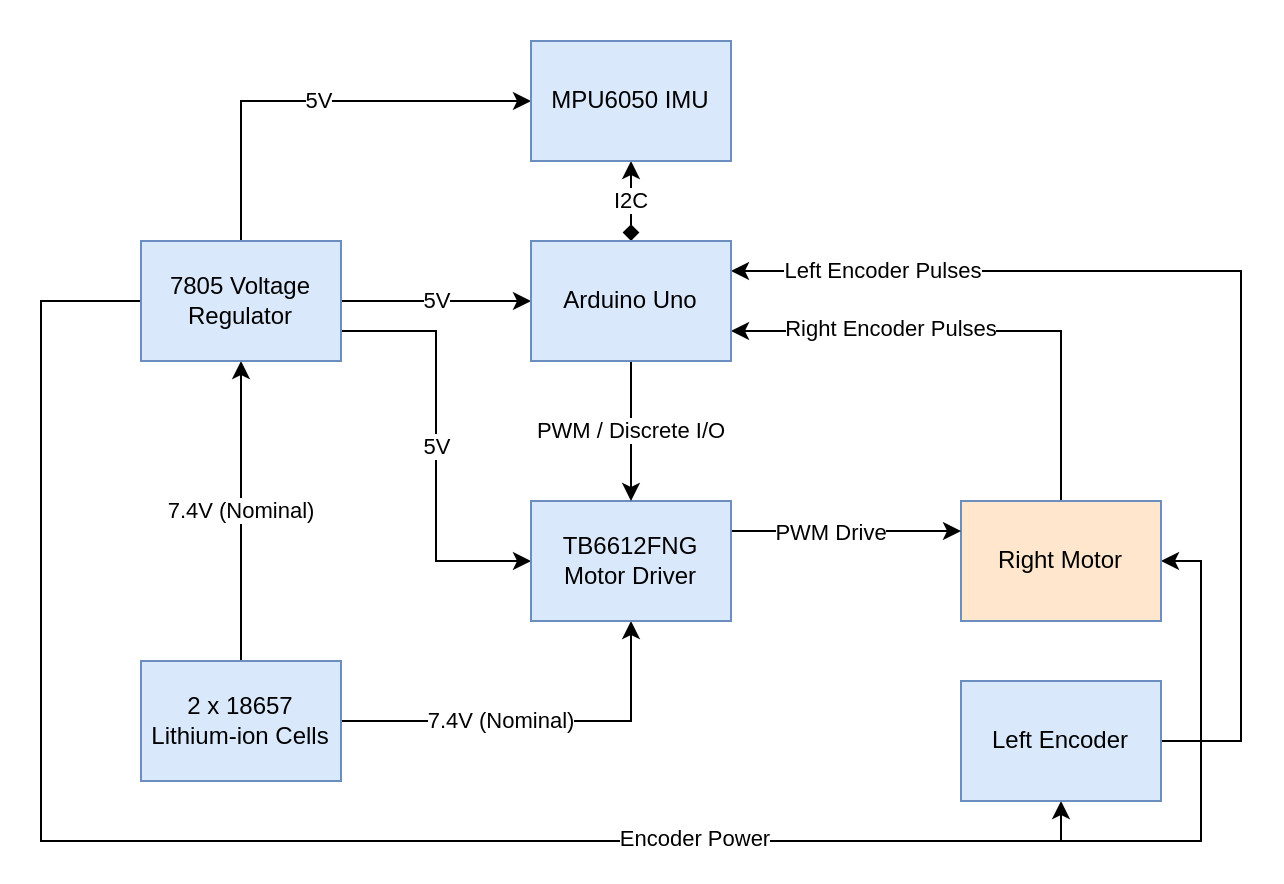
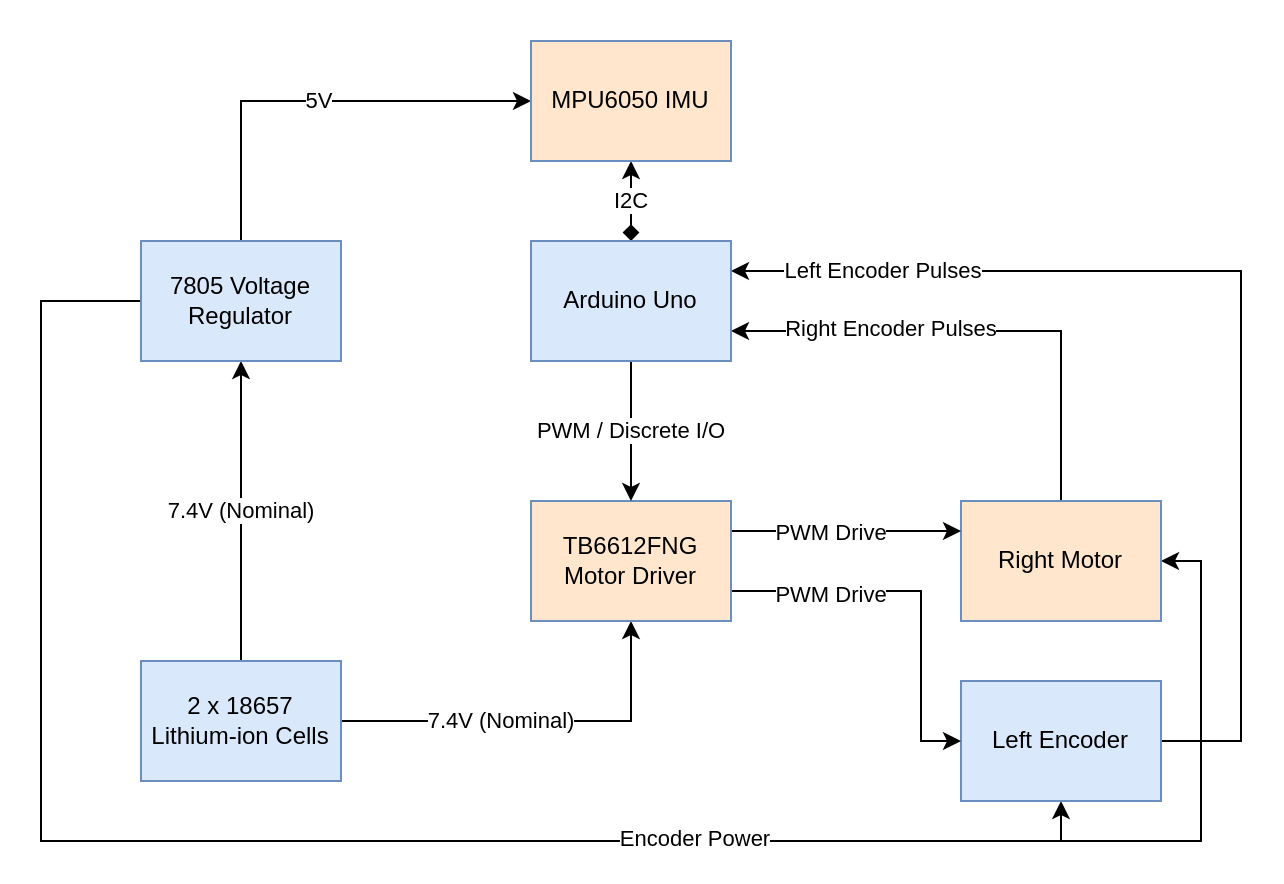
  <mxCell id="0" />
  <mxCell id="1" parent="0" />
  <mxCell id="2" value="&#10;&#10;&lt;span style=&quot;color: rgb(0, 0, 0); font-family: helvetica; font-size: 11px; font-style: normal; font-weight: 400; letter-spacing: normal; text-align: center; text-indent: 0px; text-transform: none; word-spacing: 0px; background-color: rgb(255, 255, 255); display: inline; float: none;&quot;&gt;7.4V (Nominal)&lt;/span&gt;&#10;&#10;" style="edgeStyle=orthogonalEdgeStyle;rounded=0;orthogonalLoop=1;jettySize=auto;html=1;entryX=0.5;entryY=1;entryDx=0;entryDy=0;" edge="1" parent="1" source="4" target="23"><mxGeometry x="-0.18" relative="1" as="geometry"><mxPoint as="offset" /></mxGeometry></mxCell>
  <mxCell id="3" value="7.4V (Nominal)" style="edgeStyle=orthogonalEdgeStyle;rounded=0;orthogonalLoop=1;jettySize=auto;html=1;entryX=0.5;entryY=1;entryDx=0;entryDy=0;" edge="1" parent="1" source="4" target="12"><mxGeometry relative="1" as="geometry" /></mxCell>
  <mxCell id="4" value="&lt;span&gt;2 x 18657 Lithium-ion Cells&lt;/span&gt;" style="rounded=0;whiteSpace=wrap;html=1;fillColor=#dae8fc;strokeColor=#6c8ebf;" vertex="1" parent="1"><mxGeometry x="70" y="330" width="100" height="60" as="geometry" /></mxCell>
- <mxCell id="5" value="5V" style="edgeStyle=orthogonalEdgeStyle;rounded=0;orthogonalLoop=1;jettySize=auto;html=1;exitX=1;exitY=0.5;exitDx=0;exitDy=0;entryX=0;entryY=0.5;entryDx=0;entryDy=0;" edge="1" parent="1" source="12" target="27"><mxGeometry relative="1" as="geometry" /></mxCell>
- <mxCell id="6" value="5V" style="edgeStyle=orthogonalEdgeStyle;rounded=0;orthogonalLoop=1;jettySize=auto;html=1;exitX=1;exitY=0.75;exitDx=0;exitDy=0;entryX=0;entryY=0.5;entryDx=0;entryDy=0;" edge="1" parent="1" source="12" target="23"><mxGeometry relative="1" as="geometry" /></mxCell>
  <mxCell id="7" style="edgeStyle=orthogonalEdgeStyle;rounded=0;orthogonalLoop=1;jettySize=auto;html=1;entryX=0;entryY=0.5;entryDx=0;entryDy=0;startArrow=none;startFill=0;" edge="1" parent="1" source="12" target="25"><mxGeometry relative="1" as="geometry"><Array as="points"><mxPoint x="120" y="50" /></Array></mxGeometry></mxCell>
  <mxCell id="8" value="5V" style="edgeLabel;html=1;align=center;verticalAlign=middle;resizable=0;points=[];" vertex="1" connectable="0" parent="7"><mxGeometry x="0.009" y="1" relative="1" as="geometry"><mxPoint as="offset" /></mxGeometry></mxCell>
  <mxCell id="9" style="edgeStyle=orthogonalEdgeStyle;rounded=0;orthogonalLoop=1;jettySize=auto;html=1;entryX=0.5;entryY=1;entryDx=0;entryDy=0;startArrow=none;startFill=0;" edge="1" parent="1" source="12" target="18"><mxGeometry relative="1" as="geometry"><Array as="points"><mxPoint x="20" y="150" /><mxPoint x="20" y="420" /><mxPoint x="530" y="420" /></Array></mxGeometry></mxCell>
  <mxCell id="10" style="edgeStyle=orthogonalEdgeStyle;rounded=0;orthogonalLoop=1;jettySize=auto;html=1;exitX=0;exitY=0.5;exitDx=0;exitDy=0;entryX=1;entryY=0.5;entryDx=0;entryDy=0;startArrow=none;startFill=0;" edge="1" parent="1" source="12" target="15"><mxGeometry relative="1" as="geometry"><Array as="points"><mxPoint x="20" y="150" /><mxPoint x="20" y="420" /><mxPoint x="600" y="420" /><mxPoint x="600" y="280" /></Array></mxGeometry></mxCell>
  <mxCell id="11" value="Encoder Power" style="edgeLabel;html=1;align=center;verticalAlign=middle;resizable=0;points=[];" vertex="1" connectable="0" parent="10"><mxGeometry x="0.218" y="2" relative="1" as="geometry"><mxPoint as="offset" /></mxGeometry></mxCell>
  <mxCell id="12" value="7805 Voltage Regulator" style="rounded=0;whiteSpace=wrap;html=1;fillColor=#dae8fc;strokeColor=#6c8ebf;" vertex="1" parent="1"><mxGeometry x="70" y="120" width="100" height="60" as="geometry" /></mxCell>
  <mxCell id="13" style="edgeStyle=orthogonalEdgeStyle;rounded=0;orthogonalLoop=1;jettySize=auto;html=1;entryX=1;entryY=0.75;entryDx=0;entryDy=0;startArrow=none;startFill=0;" edge="1" parent="1" source="15" target="27"><mxGeometry relative="1" as="geometry"><Array as="points"><mxPoint x="530" y="165" /></Array></mxGeometry></mxCell>
  <mxCell id="14" value="Right Encoder Pulses" style="edgeLabel;html=1;align=center;verticalAlign=middle;resizable=0;points=[];" vertex="1" connectable="0" parent="13"><mxGeometry x="0.423" y="-2" relative="1" as="geometry"><mxPoint x="7" as="offset" /></mxGeometry></mxCell>
  <mxCell id="15" value="Right Motor" style="rounded=0;whiteSpace=wrap;html=1;fillColor=#ffe6cc;strokeColor=#6c8ebf;" vertex="1" parent="1"><mxGeometry x="480" y="250" width="100" height="60" as="geometry" /></mxCell>
  <mxCell id="16" style="edgeStyle=orthogonalEdgeStyle;rounded=0;orthogonalLoop=1;jettySize=auto;html=1;entryX=1;entryY=0.25;entryDx=0;entryDy=0;startArrow=none;startFill=0;" edge="1" parent="1" source="18" target="27"><mxGeometry relative="1" as="geometry"><Array as="points"><mxPoint x="620" y="370" /><mxPoint x="620" y="135" /></Array></mxGeometry></mxCell>
  <mxCell id="17" value="Left Encoder Pulses" style="edgeLabel;html=1;align=center;verticalAlign=middle;resizable=0;points=[];" vertex="1" connectable="0" parent="16"><mxGeometry x="0.749" y="-1" relative="1" as="geometry"><mxPoint x="8" as="offset" /></mxGeometry></mxCell>
  <mxCell id="18" value="Left Encoder" style="rounded=0;whiteSpace=wrap;html=1;fillColor=#dae8fc;strokeColor=#6c8ebf;" vertex="1" parent="1"><mxGeometry x="480" y="340" width="100" height="60" as="geometry" /></mxCell>
  <mxCell id="19" style="edgeStyle=orthogonalEdgeStyle;rounded=0;orthogonalLoop=1;jettySize=auto;html=1;exitX=1;exitY=0.25;exitDx=0;exitDy=0;entryX=0;entryY=0.25;entryDx=0;entryDy=0;startArrow=none;startFill=0;" edge="1" parent="1" source="23" target="15"><mxGeometry relative="1" as="geometry" /></mxCell>
  <mxCell id="20" value="PWM Drive" style="edgeLabel;html=1;align=center;verticalAlign=middle;resizable=0;points=[];" vertex="1" connectable="0" parent="19"><mxGeometry x="-0.154" relative="1" as="geometry"><mxPoint as="offset" /></mxGeometry></mxCell>
- <mxCell id="23" value="TB6612FNG Motor Driver" style="rounded=0;whiteSpace=wrap;html=1;fillColor=#dae8fc;strokeColor=#6c8ebf;" vertex="1" parent="1"><mxGeometry x="265" y="250" width="100" height="60" as="geometry" /></mxCell>
+ <mxCell id="21" style="edgeStyle=orthogonalEdgeStyle;rounded=0;orthogonalLoop=1;jettySize=auto;html=1;exitX=1;exitY=0.75;exitDx=0;exitDy=0;entryX=0;entryY=0.5;entryDx=0;entryDy=0;startArrow=none;startFill=0;" edge="1" parent="1" source="23" target="18"><mxGeometry relative="1" as="geometry"><Array as="points"><mxPoint x="460" y="295" /><mxPoint x="460" y="370" /></Array></mxGeometry></mxCell>
+ <mxCell id="22" value="PWM Drive" style="edgeLabel;html=1;align=center;verticalAlign=middle;resizable=0;points=[];" vertex="1" connectable="0" parent="21"><mxGeometry x="-0.612" y="-1" relative="1" as="geometry"><mxPoint x="12" as="offset" /></mxGeometry></mxCell>
+ <mxCell id="23" value="TB6612FNG Motor Driver" style="rounded=0;whiteSpace=wrap;html=1;fillColor=#ffe6cc;strokeColor=#6c8ebf;" vertex="1" parent="1"><mxGeometry x="265" y="250" width="100" height="60" as="geometry" /></mxCell>
  <mxCell id="24" value="I2C" style="edgeStyle=orthogonalEdgeStyle;rounded=0;orthogonalLoop=1;jettySize=auto;html=1;entryX=0.5;entryY=0;entryDx=0;entryDy=0;startArrow=classic;startFill=1;endArrow=diamond;" edge="1" parent="1" source="25" target="27"><mxGeometry relative="1" as="geometry" /></mxCell>
- <mxCell id="25" value="MPU6050 IMU" style="rounded=0;whiteSpace=wrap;html=1;fillColor=#dae8fc;strokeColor=#6c8ebf;" vertex="1" parent="1"><mxGeometry x="265" y="20" width="100" height="60" as="geometry" /></mxCell>
+ <mxCell id="25" value="MPU6050 IMU" style="rounded=0;whiteSpace=wrap;html=1;fillColor=#ffe6cc;strokeColor=#6c8ebf;" vertex="1" parent="1"><mxGeometry x="265" y="20" width="100" height="60" as="geometry" /></mxCell>
  <mxCell id="26" value="PWM / Discrete I/O" style="edgeStyle=orthogonalEdgeStyle;rounded=0;orthogonalLoop=1;jettySize=auto;html=1;entryX=0.5;entryY=0;entryDx=0;entryDy=0;" edge="1" parent="1" source="27" target="23"><mxGeometry relative="1" as="geometry" /></mxCell>
  <mxCell id="27" value="Arduino Uno" style="rounded=0;whiteSpace=wrap;html=1;fillColor=#dae8fc;strokeColor=#6c8ebf;" vertex="1" parent="1"><mxGeometry x="265" y="120" width="100" height="60" as="geometry" /></mxCell>
